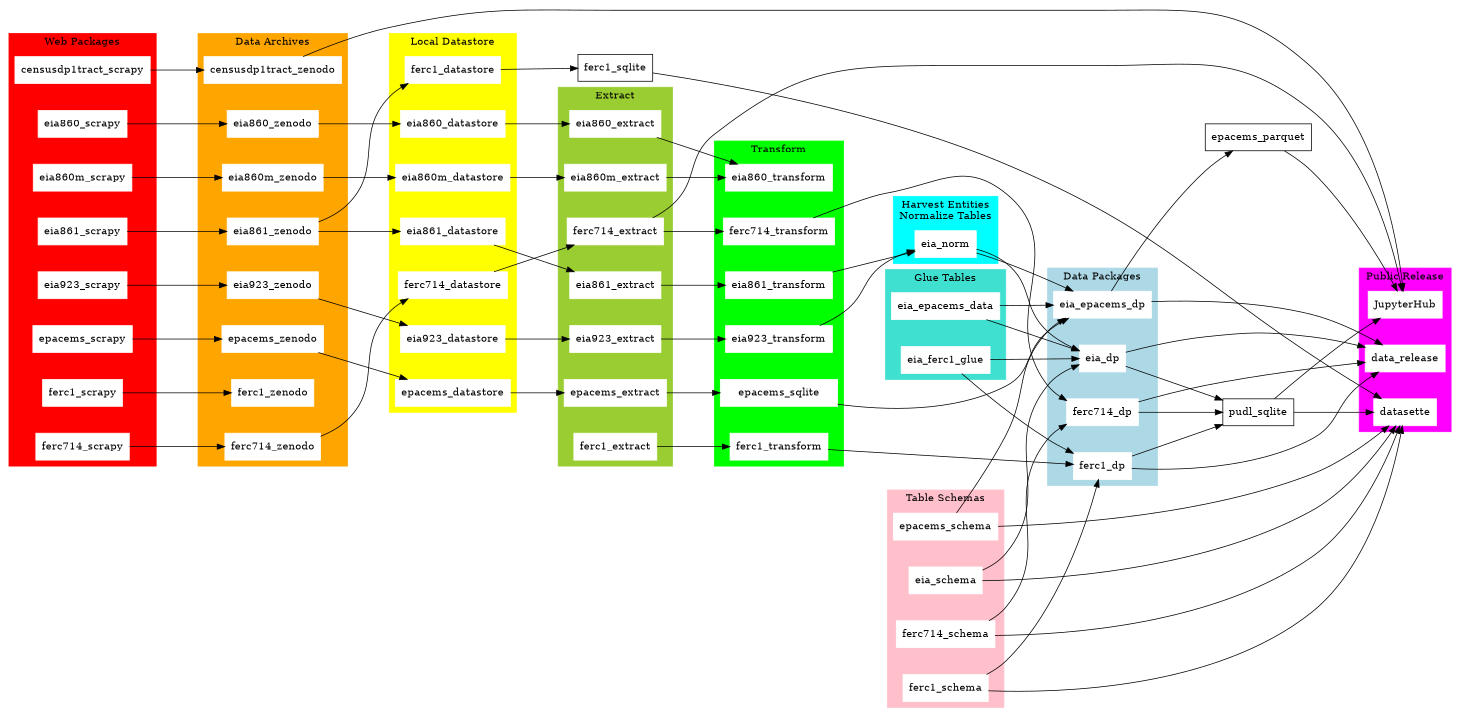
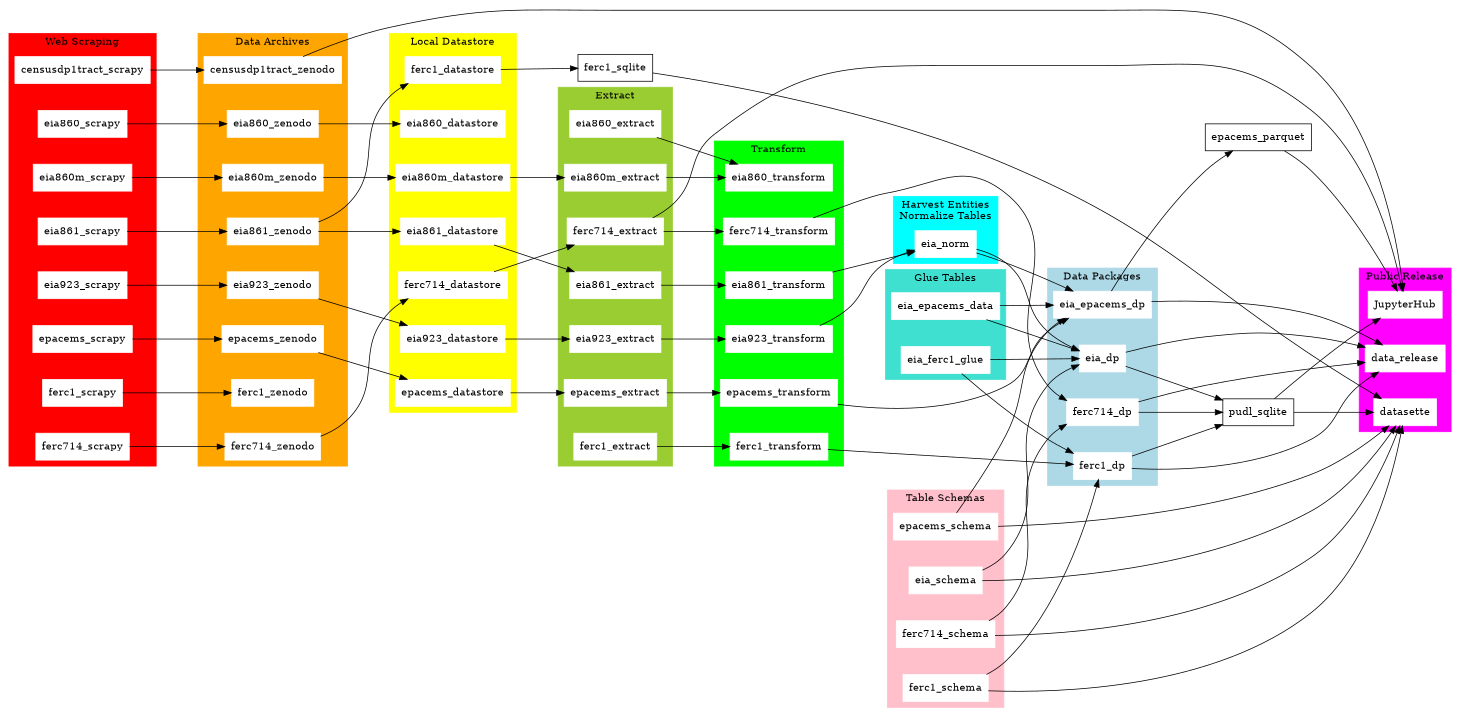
  digraph {
    nodesep=0.5
    rankdir=LR
    ranksep=1.0
    node [color=white shape=rectangle style=filled]
    censusdp1tract_scrapy
    eia860_scrapy
    eia860m_scrapy
    eia861_scrapy
    eia923_scrapy
    epacems_scrapy
    ferc1_scrapy
    ferc714_scrapy
    censusdp1tract_zenodo
    eia860_zenodo
    eia860m_zenodo
    eia861_zenodo
    eia923_zenodo
    epacems_zenodo
    ferc1_zenodo
    ferc714_zenodo
    eia860_datastore
    eia860m_datastore
    eia861_datastore
    eia923_datastore
    epacems_datastore
    ferc1_datastore
    ferc714_datastore
    eia860_extract
    eia860m_extract
    eia861_extract
    eia923_extract
    epacems_extract
    ferc1_extract
    ferc714_extract
    eia860_transform
    eia861_transform
    eia923_transform
-   epacems_transform [label=epacems_sqlite]
+   epacems_transform
    ferc1_transform
    ferc714_transform
    eia_norm
    eia_epacems_dp
    eia_dp
    ferc1_dp
    ferc714_dp
    datasette
    data_release
    JupyterHub
    eia_schema
    epacems_schema
    ferc1_schema
    ferc714_schema
    n49 [label=eia_epacems_data]
    eia_ferc1_glue
    ferc1_sqlite [color="" style=""]
    epacems_parquet [color="" style=""]
    pudl_sqlite [color="" style=""]
    subgraph cluster_1 {
      color=red
-     label="Web Packages"
+     label="Web Scraping"
      rank=same
      style=filled
      censusdp1tract_scrapy
      eia860_scrapy
      eia860m_scrapy
      eia861_scrapy
      eia923_scrapy
      epacems_scrapy
      ferc1_scrapy
      ferc714_scrapy
    }
    subgraph cluster_2 {
      color=orange
      label="Data Archives"
      rank=same
      style=filled
      censusdp1tract_zenodo
      eia860_zenodo
      eia860m_zenodo
      eia861_zenodo
      eia923_zenodo
      epacems_zenodo
      ferc1_zenodo
      ferc714_zenodo
    }
    subgraph cluster_3 {
      color=yellow
      label="Local Datastore"
      rank=same
      style=filled
      eia860_datastore
      eia860m_datastore
      eia861_datastore
      eia923_datastore
      epacems_datastore
      ferc1_datastore
      ferc714_datastore
    }
    subgraph cluster_4 {
      color=yellowgreen
      label=Extract
      rank=same
      style=filled
      eia860_extract
      eia860m_extract
      eia861_extract
      eia923_extract
      epacems_extract
      ferc1_extract
      ferc714_extract
    }
    subgraph cluster_5 {
      color=green
      label=Transform
      rank=same
      style=filled
      eia860_transform
      eia861_transform
      eia923_transform
      epacems_transform
      ferc1_transform
      ferc714_transform
    }
    subgraph cluster_6 {
      color=cyan
      label="Harvest Entities\nNormalize Tables"
      rank=same
      style=filled
      eia_norm
    }
    subgraph cluster_7 {
      color=lightblue
      label="Data Packages"
      rank=same
      style=filled
      eia_epacems_dp
      eia_dp
      ferc1_dp
      ferc714_dp
    }
    subgraph cluster_8 {
      color=magenta
      label="Public Release"
      rank=same
      style=filled
      datasette
      data_release
      JupyterHub
    }
    subgraph cluster_9 {
      color=pink
      label="Table Schemas"
      rank=same
      style=filled
      eia_schema
      epacems_schema
      ferc1_schema
      ferc714_schema
    }
    subgraph cluster_10 {
      color=turquoise
      label="Glue Tables"
      rank=same
      style=filled
      n49
      eia_ferc1_glue
    }
    censusdp1tract_scrapy -> censusdp1tract_zenodo
    eia860_scrapy -> eia860_zenodo
    eia860m_scrapy -> eia860m_zenodo
    eia861_scrapy -> eia861_zenodo
    eia923_scrapy -> eia923_zenodo
    epacems_scrapy -> epacems_zenodo
    ferc1_scrapy -> ferc1_zenodo
    ferc714_scrapy -> ferc714_zenodo
    censusdp1tract_zenodo -> JupyterHub
    eia860_zenodo -> eia860_datastore
    eia860m_zenodo -> eia860m_datastore
    eia861_zenodo -> eia861_datastore
    eia861_zenodo -> ferc1_datastore
    eia923_zenodo -> eia923_datastore
    epacems_zenodo -> epacems_datastore
    ferc714_zenodo -> ferc714_datastore
-   eia860_datastore -> eia860_extract
    eia860m_datastore -> eia860m_extract
    eia861_datastore -> eia861_extract
    eia923_datastore -> eia923_extract
    epacems_datastore -> epacems_extract
    ferc1_datastore -> ferc1_sqlite
    ferc714_datastore -> ferc714_extract
    eia860_extract -> eia860_transform
    eia860m_extract -> eia860_transform
    eia861_extract -> eia861_transform
    eia923_extract -> eia923_transform
    epacems_extract -> epacems_transform
    ferc1_extract -> ferc1_transform
    ferc714_extract -> ferc714_transform
    ferc714_extract -> JupyterHub
    eia861_transform -> eia_norm
    eia923_transform -> eia_norm
    epacems_transform -> eia_epacems_dp
    ferc1_transform -> ferc1_dp
    ferc714_transform -> ferc714_dp
    eia_norm -> eia_epacems_dp
    eia_norm -> eia_dp
    eia_epacems_dp -> data_release
    eia_epacems_dp -> epacems_parquet
    eia_dp -> data_release
    eia_dp -> pudl_sqlite
    ferc1_dp -> data_release
    ferc1_dp -> pudl_sqlite
    ferc714_dp -> data_release
    ferc714_dp -> pudl_sqlite
    eia_schema -> eia_dp
    eia_schema -> datasette
    epacems_schema -> eia_epacems_dp
    epacems_schema -> datasette
    ferc1_schema -> ferc1_dp
    ferc1_schema -> datasette
    ferc714_schema -> ferc714_dp
    ferc714_schema -> datasette
    n49 -> eia_epacems_dp
    n49 -> eia_dp
    eia_ferc1_glue -> eia_dp
    eia_ferc1_glue -> ferc1_dp
    ferc1_sqlite -> datasette
    epacems_parquet -> JupyterHub
    pudl_sqlite -> datasette
    pudl_sqlite -> JupyterHub
  }
